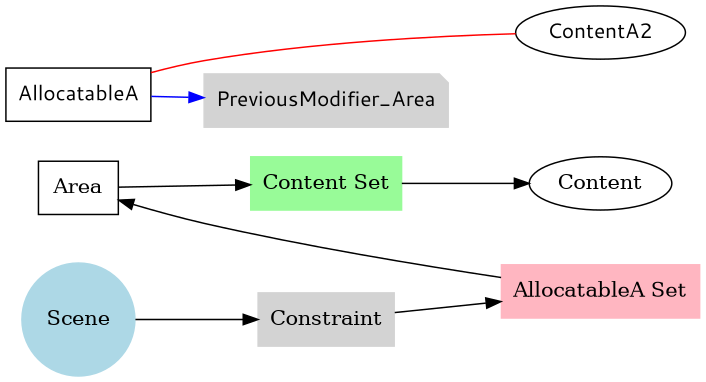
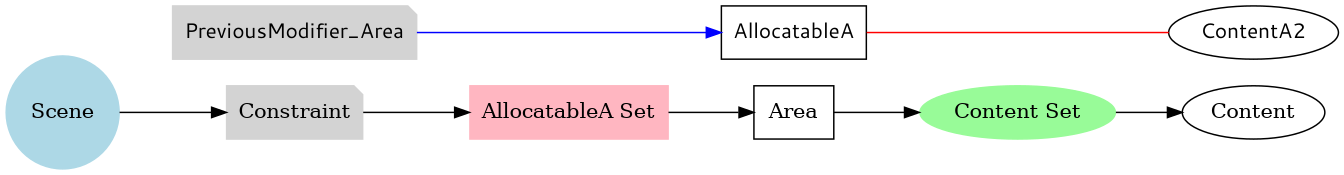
  digraph {
    clusterrank=global
    rankdir=LR
    node [shape=box style=filled]
    Area [style=""]
    n2 [fontname="Meiryo UI" label=AllocatableA style=""]
    Content [shape=ellipse style=""]
    n4 [fontname="Meiryo UI" label=ContentA2 shape=ellipse style=""]
-   Constraint [color=lightgrey]
+   Constraint [color=lightgrey shape=note]
    n6 [color=lightgrey fontname="Meiryo UI" label=PreviousModifier_Area shape=note]
    n7 [color=lightpink label="AllocatableA Set"]
-   "Content Set" [color=palegreen]
+   "Content Set" [color=palegreen shape=ellipse]
    Scene [color=lightblue shape=circle]
    subgraph sub_1 {
      rank=same
      Area
      n2
    }
    subgraph sub_2 {
      rank=same
      Content
      n4
    }
    subgraph sub_3 {
      rank=same
      Constraint
      n6
    }
    subgraph sub_4 {
      rank=same
      Constraint
    }
    subgraph sub_5 {
      rank=same
      Constraint
    }
    subgraph sub_6 {
      n7
    }
    subgraph sub_7 {
      "Content Set"
    }
    subgraph sub_8 {
      rank=same
      Scene
    }
    Area -> "Content Set"
    n2 -> n4 [color=red dir=none]
    Constraint -> n7
-   n2 -> n6 [color=blue]
+   n6 -> n2 [color=blue]
    n7 -> Area
    "Content Set" -> Content
    Scene -> Constraint
  }
